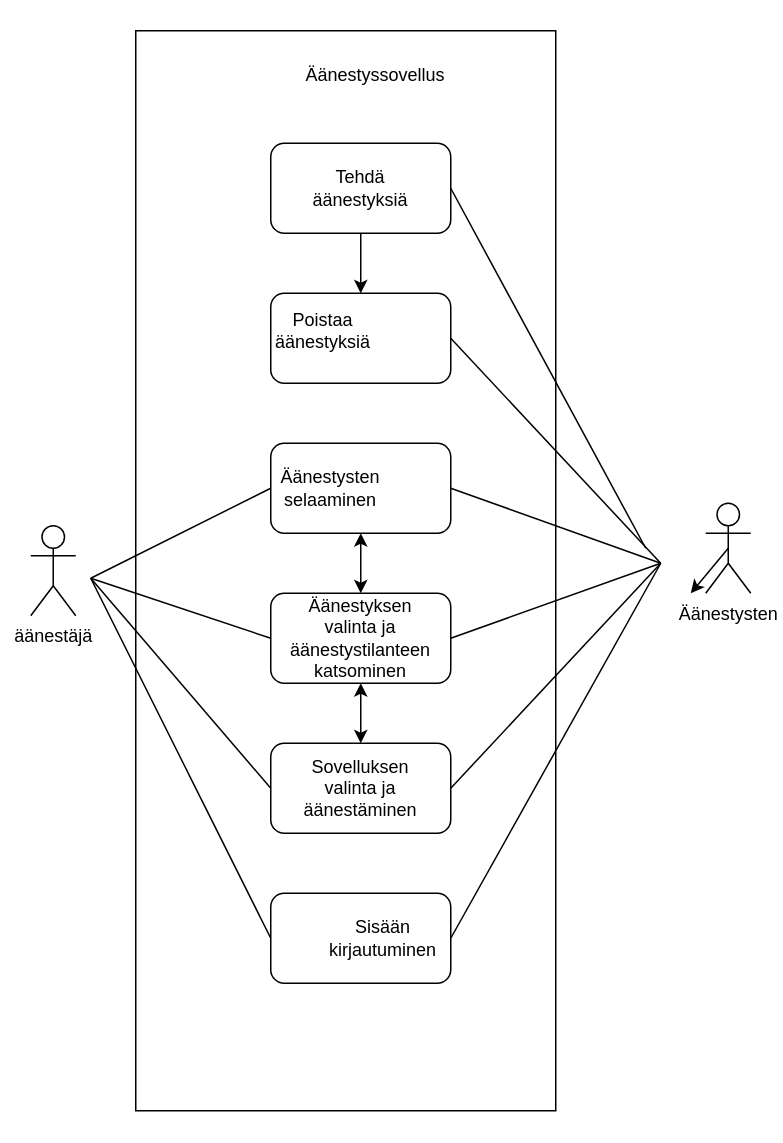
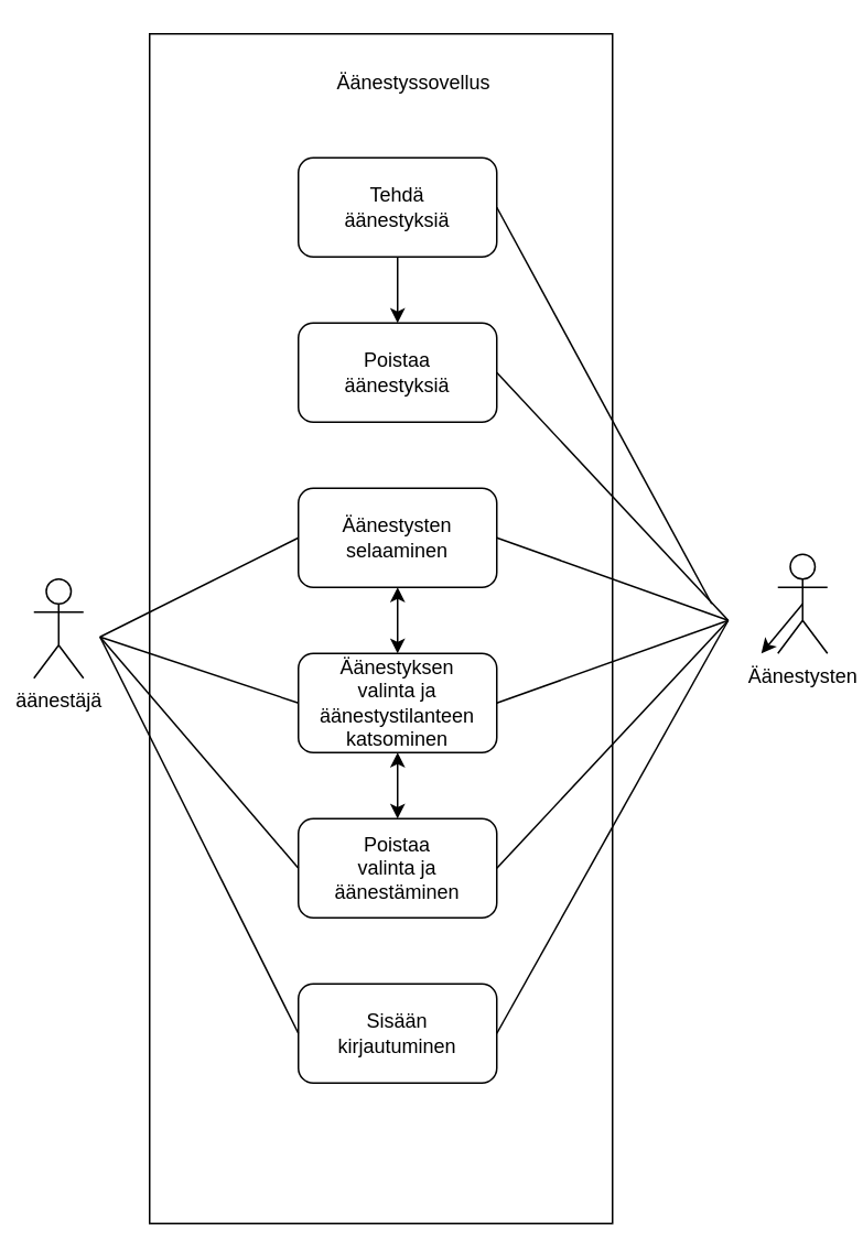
  <mxCell id="0" />
  <mxCell id="1" parent="0" />
  <mxCell id="2" style="edgeStyle=none;html=1;exitX=0.5;exitY=0.5;exitDx=0;exitDy=0;exitPerimeter=0;" edge="1" parent="1" source="3"><mxGeometry relative="1" as="geometry"><mxPoint x="460" y="395" as="targetPoint" /></mxGeometry></mxCell>
  <mxCell id="3" value="Äänestysten" style="shape=umlActor;verticalLabelPosition=bottom;verticalAlign=top;html=1;outlineConnect=0;" parent="1" vertex="1"><mxGeometry x="470" y="335" width="30" height="60" as="geometry" /></mxCell>
  <mxCell id="4" value="äänestäjä" style="shape=umlActor;verticalLabelPosition=bottom;verticalAlign=top;html=1;outlineConnect=0;" parent="1" vertex="1"><mxGeometry x="20" y="350" width="30" height="60" as="geometry" /></mxCell>
  <mxCell id="5" value="" style="rounded=0;whiteSpace=wrap;html=1;" parent="1" vertex="1"><mxGeometry x="90" y="20" width="280" height="720" as="geometry" /></mxCell>
  <mxCell id="6" value="Äänestyssovellus" style="text;html=1;strokeColor=none;fillColor=none;align=center;verticalAlign=middle;whiteSpace=wrap;rounded=0;" parent="1" vertex="1"><mxGeometry x="140" y="35" width="220" height="30" as="geometry" /></mxCell>
  <mxCell id="7" value="" style="rounded=1;whiteSpace=wrap;html=1;" parent="1" vertex="1"><mxGeometry x="180" y="95" width="120" height="60" as="geometry" /></mxCell>
  <mxCell id="8" value="" style="rounded=1;whiteSpace=wrap;html=1;" parent="1" vertex="1"><mxGeometry x="180" y="195" width="120" height="60" as="geometry" /></mxCell>
  <mxCell id="9" value="" style="rounded=1;whiteSpace=wrap;html=1;" parent="1" vertex="1"><mxGeometry x="180" y="295" width="120" height="60" as="geometry" /></mxCell>
  <mxCell id="10" value="" style="rounded=1;whiteSpace=wrap;html=1;" parent="1" vertex="1"><mxGeometry x="180" y="395" width="120" height="60" as="geometry" /></mxCell>
  <mxCell id="11" value="" style="rounded=1;whiteSpace=wrap;html=1;" parent="1" vertex="1"><mxGeometry x="180" y="495" width="120" height="60" as="geometry" /></mxCell>
  <mxCell id="12" value="Tehdä äänestyksiä" style="text;html=1;strokeColor=none;fillColor=none;align=center;verticalAlign=middle;whiteSpace=wrap;rounded=0;" parent="1" vertex="1"><mxGeometry x="210" y="110" width="60" height="30" as="geometry" /></mxCell>
- <mxCell id="13" value="Poistaa äänestyksiä" style="text;html=1;strokeColor=none;fillColor=none;align=center;verticalAlign=middle;whiteSpace=wrap;rounded=0;" parent="1" vertex="1"><mxGeometry x="185" y="205" width="60" height="30" as="geometry" /></mxCell>
- <mxCell id="14" value="Sovelluksen valinta ja äänestäminen" style="text;html=1;strokeColor=none;fillColor=none;align=center;verticalAlign=middle;whiteSpace=wrap;rounded=0;" parent="1" vertex="1"><mxGeometry x="210" y="510" width="60" height="30" as="geometry" /></mxCell>
+ <mxCell id="13" value="Poistaa äänestyksiä" style="text;html=1;strokeColor=none;fillColor=none;align=center;verticalAlign=middle;whiteSpace=wrap;rounded=0;" parent="1" vertex="1"><mxGeometry x="210" y="210" width="60" height="30" as="geometry" /></mxCell>
+ <mxCell id="14" value="Poistaa valinta ja äänestäminen" style="text;html=1;strokeColor=none;fillColor=none;align=center;verticalAlign=middle;whiteSpace=wrap;rounded=0;" parent="1" vertex="1"><mxGeometry x="210" y="510" width="60" height="30" as="geometry" /></mxCell>
  <mxCell id="15" value="Äänestyksen valinta ja äänestystilanteen katsominen" style="text;html=1;strokeColor=none;fillColor=none;align=center;verticalAlign=middle;whiteSpace=wrap;rounded=0;" parent="1" vertex="1"><mxGeometry x="210" y="410" width="60" height="30" as="geometry" /></mxCell>
- <mxCell id="16" value="Äänestysten selaaminen" style="text;html=1;strokeColor=none;fillColor=none;align=center;verticalAlign=middle;whiteSpace=wrap;rounded=0;" parent="1" vertex="1"><mxGeometry x="190" y="310" width="60" height="30" as="geometry" /></mxCell>
+ <mxCell id="16" value="Äänestysten selaaminen" style="text;html=1;strokeColor=none;fillColor=none;align=center;verticalAlign=middle;whiteSpace=wrap;rounded=0;" parent="1" vertex="1"><mxGeometry x="210" y="310" width="60" height="30" as="geometry" /></mxCell>
  <mxCell id="17" value="" style="rounded=1;whiteSpace=wrap;html=1;" parent="1" vertex="1"><mxGeometry x="180" y="595" width="120" height="60" as="geometry" /></mxCell>
- <mxCell id="18" value="Sisään kirjautuminen" style="text;html=1;strokeColor=none;fillColor=none;align=center;verticalAlign=middle;whiteSpace=wrap;rounded=0;" parent="1" vertex="1"><mxGeometry x="225" y="610" width="60" height="30" as="geometry" /></mxCell>
+ <mxCell id="18" value="Sisään kirjautuminen" style="text;html=1;strokeColor=none;fillColor=none;align=center;verticalAlign=middle;whiteSpace=wrap;rounded=0;" parent="1" vertex="1"><mxGeometry x="210" y="610" width="60" height="30" as="geometry" /></mxCell>
  <mxCell id="19" value="" style="endArrow=none;html=1;rounded=0;entryX=1;entryY=0.5;entryDx=0;entryDy=0;" parent="1" target="7" edge="1"><mxGeometry width="50" height="50" relative="1" as="geometry"><mxPoint x="430" y="365" as="sourcePoint" /><mxPoint x="190" y="115" as="targetPoint" /></mxGeometry></mxCell>
  <mxCell id="20" style="edgeStyle=none;rounded=0;orthogonalLoop=1;jettySize=auto;html=1;exitX=0;exitY=0.5;exitDx=0;exitDy=0;" parent="1" source="7" target="7" edge="1"><mxGeometry relative="1" as="geometry" /></mxCell>
  <mxCell id="21" value="" style="endArrow=none;html=1;rounded=0;entryX=1;entryY=0.5;entryDx=0;entryDy=0;" parent="1" target="8" edge="1"><mxGeometry width="50" height="50" relative="1" as="geometry"><mxPoint x="440" y="375" as="sourcePoint" /><mxPoint x="540" y="355" as="targetPoint" /></mxGeometry></mxCell>
  <mxCell id="22" value="" style="endArrow=none;html=1;rounded=0;entryX=0;entryY=0.5;entryDx=0;entryDy=0;" parent="1" target="9" edge="1"><mxGeometry width="50" height="50" relative="1" as="geometry"><mxPoint x="60" y="385" as="sourcePoint" /><mxPoint x="540" y="355" as="targetPoint" /></mxGeometry></mxCell>
  <mxCell id="23" value="" style="endArrow=none;html=1;rounded=0;entryX=0;entryY=0.5;entryDx=0;entryDy=0;" parent="1" target="10" edge="1"><mxGeometry width="50" height="50" relative="1" as="geometry"><mxPoint x="60" y="385" as="sourcePoint" /><mxPoint x="540" y="355" as="targetPoint" /></mxGeometry></mxCell>
  <mxCell id="24" value="" style="endArrow=none;html=1;rounded=0;entryX=0;entryY=0.5;entryDx=0;entryDy=0;" parent="1" target="11" edge="1"><mxGeometry width="50" height="50" relative="1" as="geometry"><mxPoint x="60" y="385" as="sourcePoint" /><mxPoint x="540" y="355" as="targetPoint" /></mxGeometry></mxCell>
  <mxCell id="25" value="" style="endArrow=none;html=1;rounded=0;entryX=1;entryY=0.5;entryDx=0;entryDy=0;" parent="1" target="9" edge="1"><mxGeometry width="50" height="50" relative="1" as="geometry"><mxPoint x="440" y="375" as="sourcePoint" /><mxPoint x="540" y="355" as="targetPoint" /></mxGeometry></mxCell>
  <mxCell id="26" value="" style="endArrow=none;html=1;rounded=0;entryX=1;entryY=0.5;entryDx=0;entryDy=0;" parent="1" target="10" edge="1"><mxGeometry width="50" height="50" relative="1" as="geometry"><mxPoint x="440" y="375" as="sourcePoint" /><mxPoint x="540" y="355" as="targetPoint" /></mxGeometry></mxCell>
  <mxCell id="27" value="" style="endArrow=none;html=1;rounded=0;entryX=1;entryY=0.5;entryDx=0;entryDy=0;" parent="1" target="11" edge="1"><mxGeometry width="50" height="50" relative="1" as="geometry"><mxPoint x="440" y="375" as="sourcePoint" /><mxPoint x="540" y="355" as="targetPoint" /></mxGeometry></mxCell>
  <mxCell id="28" value="" style="endArrow=none;html=1;rounded=0;exitX=1;exitY=0.5;exitDx=0;exitDy=0;" parent="1" source="17" edge="1"><mxGeometry width="50" height="50" relative="1" as="geometry"><mxPoint x="440" y="605" as="sourcePoint" /><mxPoint x="440" y="375" as="targetPoint" /></mxGeometry></mxCell>
  <mxCell id="29" value="" style="endArrow=none;html=1;rounded=0;entryX=0;entryY=0.5;entryDx=0;entryDy=0;" parent="1" target="17" edge="1"><mxGeometry width="50" height="50" relative="1" as="geometry"><mxPoint x="60" y="385" as="sourcePoint" /><mxPoint x="540" y="355" as="targetPoint" /></mxGeometry></mxCell>
  <mxCell id="30" value="" style="endArrow=classic;html=1;rounded=0;exitX=0.5;exitY=1;exitDx=0;exitDy=0;entryX=0.5;entryY=0;entryDx=0;entryDy=0;" parent="1" source="7" target="8" edge="1"><mxGeometry width="50" height="50" relative="1" as="geometry"><mxPoint x="450" y="140" as="sourcePoint" /><mxPoint x="500" y="90" as="targetPoint" /></mxGeometry></mxCell>
  <mxCell id="31" value="" style="endArrow=classic;startArrow=classic;html=1;rounded=0;exitX=0.5;exitY=0;exitDx=0;exitDy=0;" parent="1" source="10" edge="1"><mxGeometry width="50" height="50" relative="1" as="geometry"><mxPoint x="190" y="405" as="sourcePoint" /><mxPoint x="240" y="355" as="targetPoint" /></mxGeometry></mxCell>
  <mxCell id="32" value="" style="endArrow=classic;startArrow=classic;html=1;rounded=0;exitX=0.5;exitY=0;exitDx=0;exitDy=0;" parent="1" source="11" edge="1"><mxGeometry width="50" height="50" relative="1" as="geometry"><mxPoint x="190" y="505" as="sourcePoint" /><mxPoint x="240" y="455" as="targetPoint" /></mxGeometry></mxCell>
